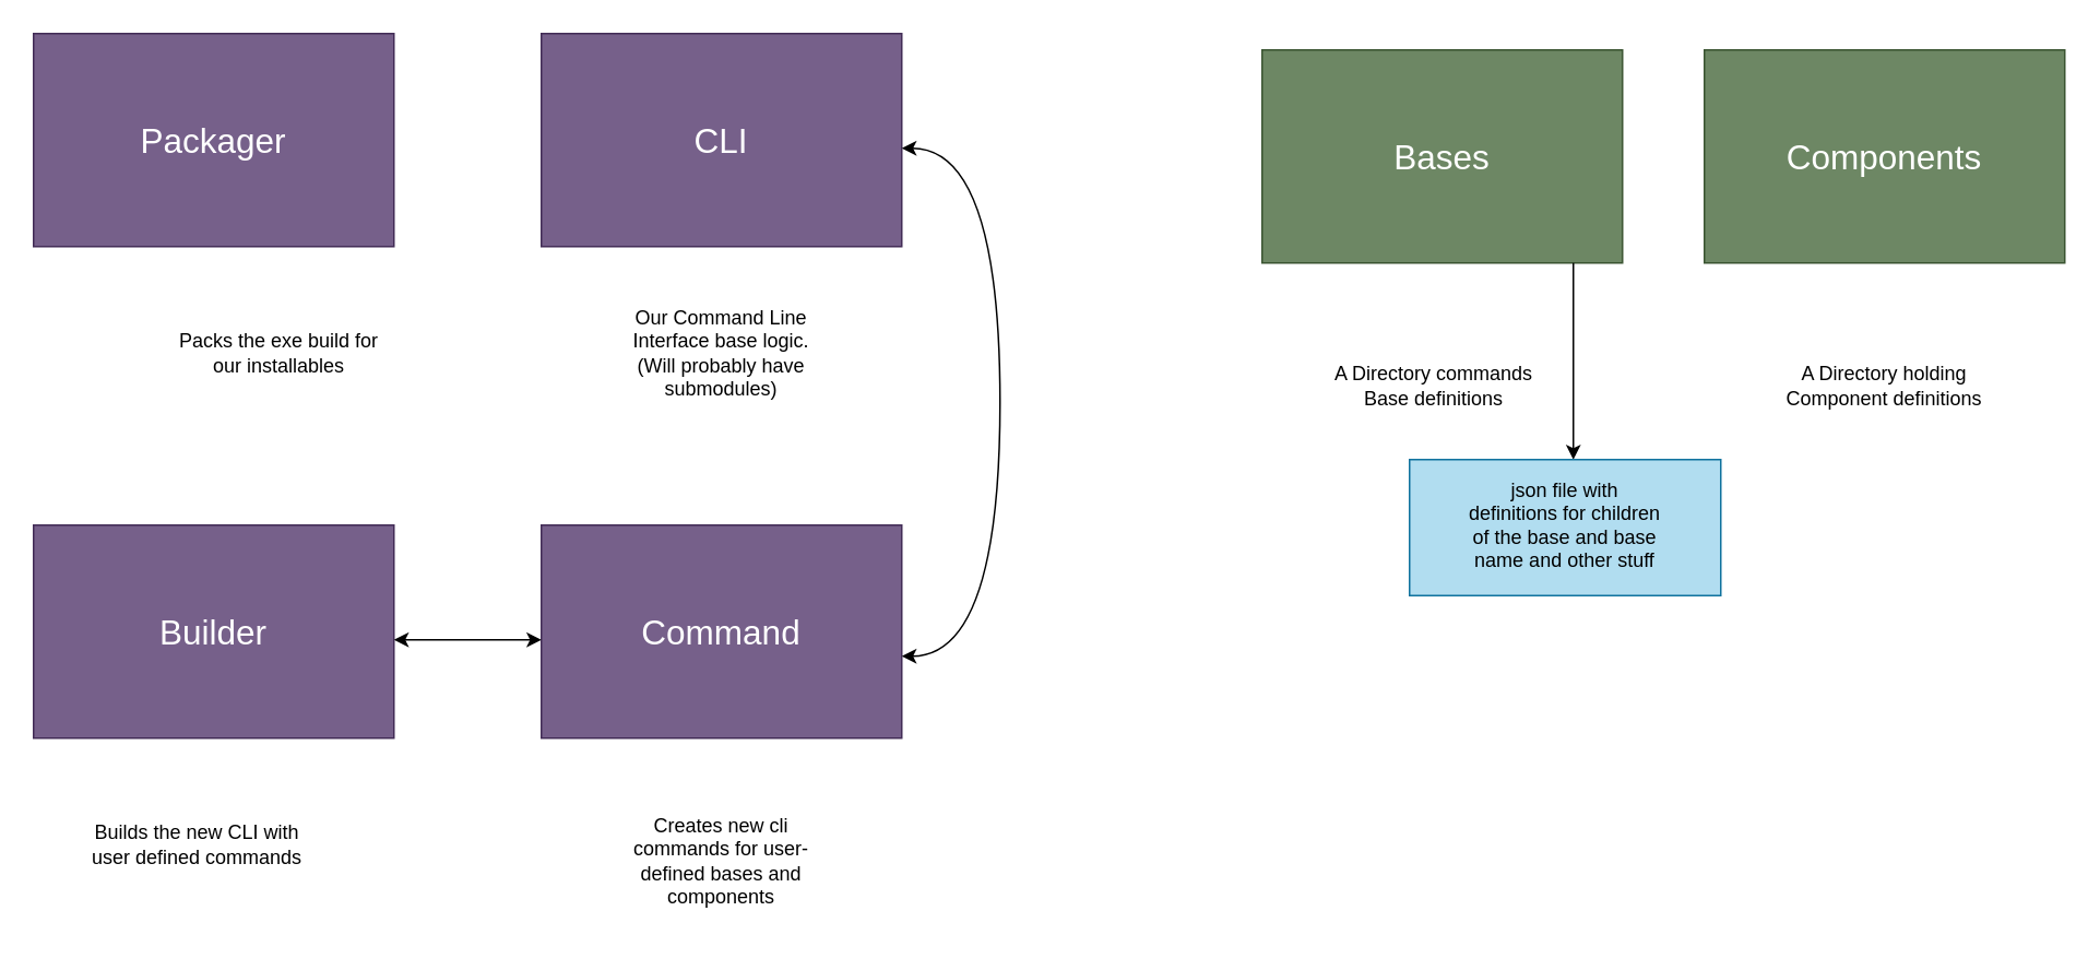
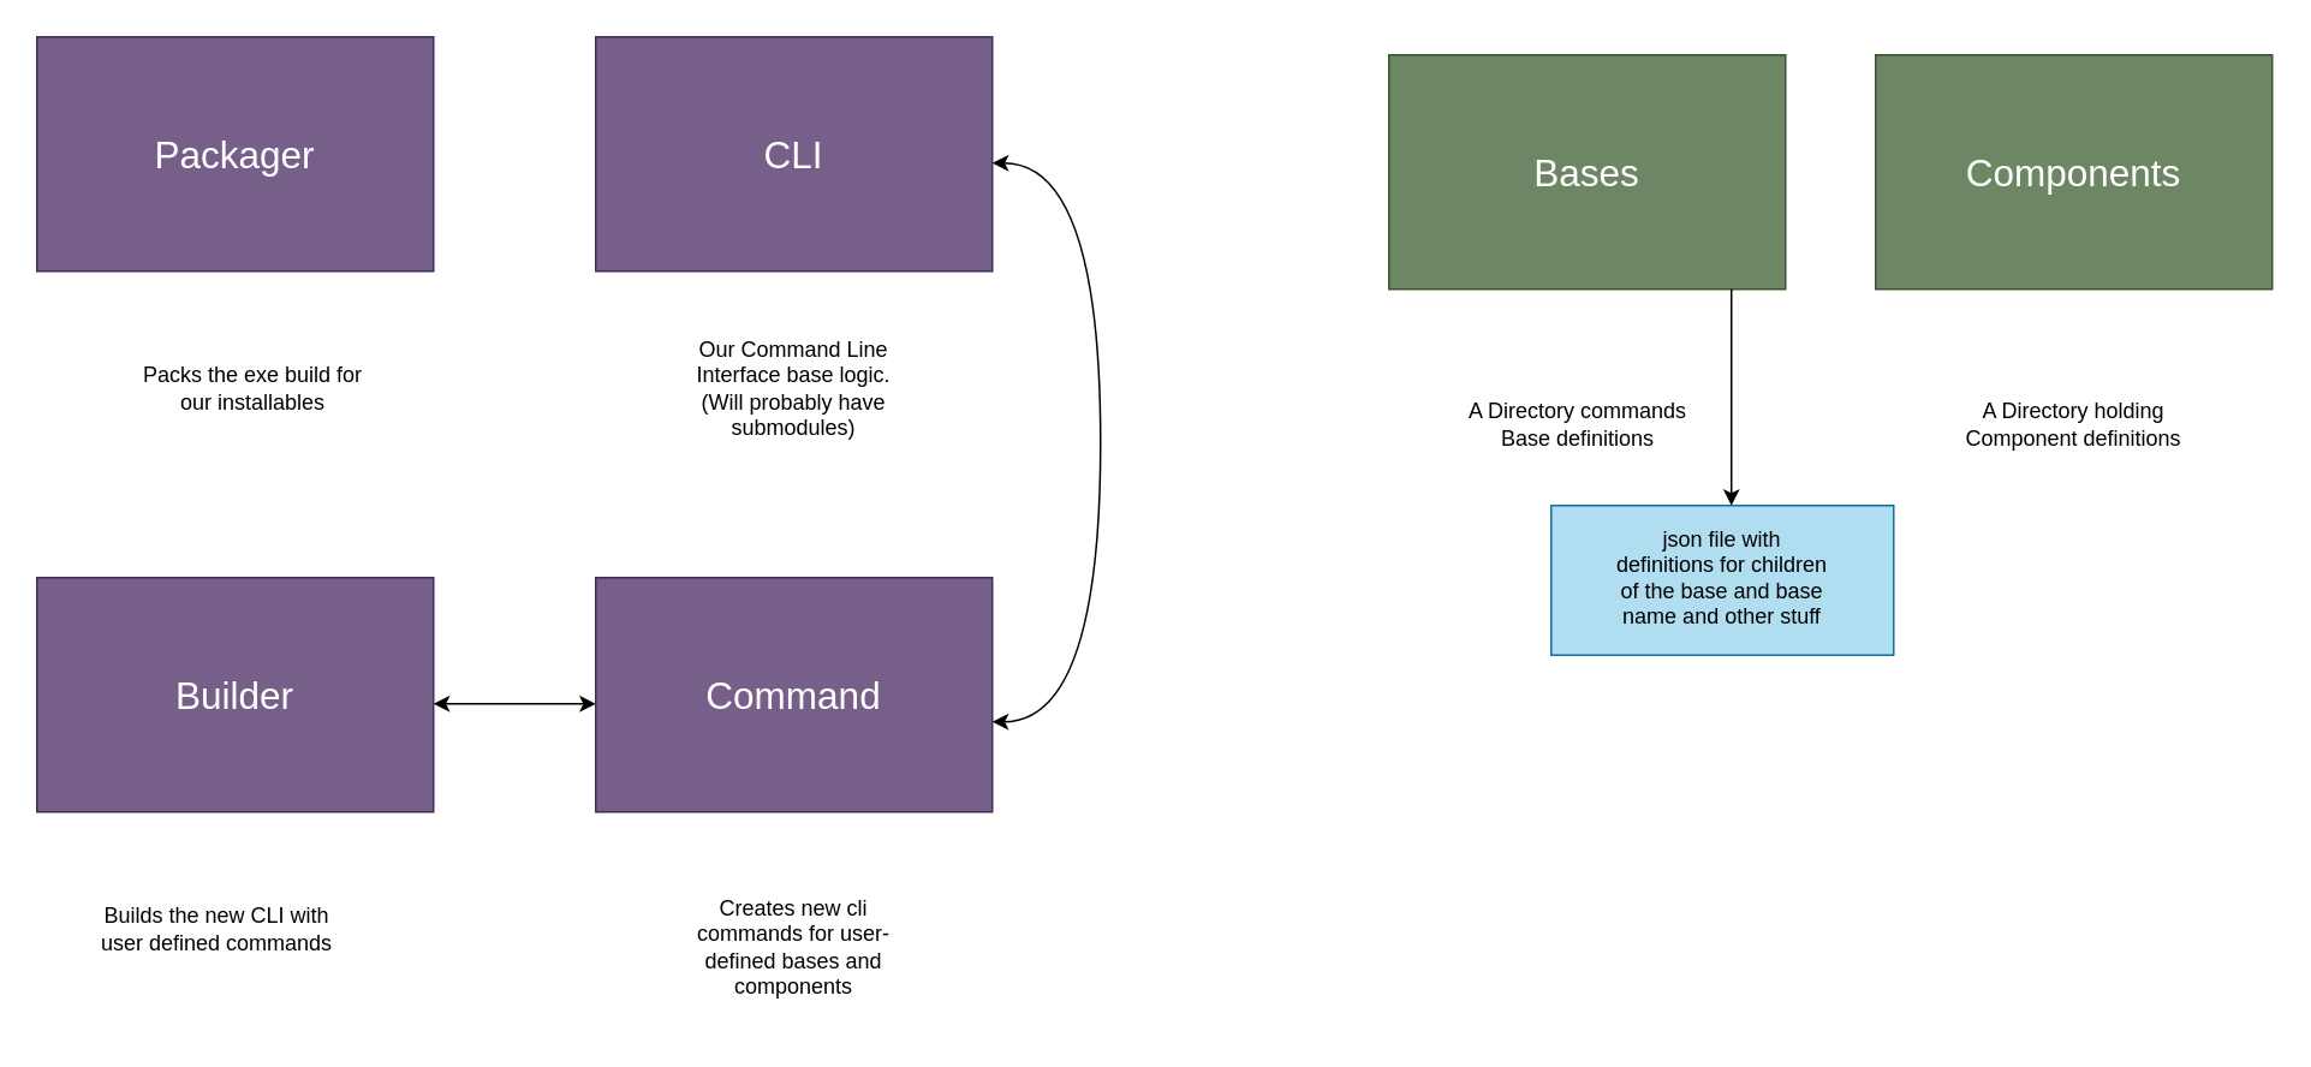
  <mxCell id="0" />
  <mxCell id="1" parent="0" />
  <mxCell id="2" value="" style="group;fillColor=#76608a;strokeColor=#432D57;fontColor=#ffffff;" parent="1" vertex="1" connectable="0"><mxGeometry x="20" y="20" width="220" height="130" as="geometry" /></mxCell>
  <mxCell id="3" value="&lt;div style=&quot;font-size: 21px&quot;&gt;&lt;font style=&quot;font-size: 21px&quot; color=&quot;#ffffff&quot;&gt;Packager&lt;/font&gt;&lt;/div&gt;" style="text;html=1;strokeColor=none;fillColor=none;align=center;verticalAlign=middle;whiteSpace=wrap;rounded=0;" parent="2" vertex="1"><mxGeometry x="90" y="55" width="40" height="20" as="geometry" /></mxCell>
  <mxCell id="4" value="" style="group;fillColor=#76608a;strokeColor=#432D57;fontColor=#ffffff;" vertex="1" connectable="0" parent="1"><mxGeometry x="330" y="20" width="220" height="130" as="geometry" /></mxCell>
  <mxCell id="5" value="&lt;div style=&quot;font-size: 21px&quot;&gt;&lt;font style=&quot;font-size: 21px&quot; color=&quot;#ffffff&quot;&gt;CLI&lt;/font&gt;&lt;/div&gt;" style="text;html=1;strokeColor=none;fillColor=none;align=center;verticalAlign=middle;whiteSpace=wrap;rounded=0;" vertex="1" parent="4"><mxGeometry x="90" y="55" width="40" height="20" as="geometry" /></mxCell>
  <mxCell id="6" value="" style="group;fillColor=#6d8764;strokeColor=#3A5431;fontColor=#ffffff;" vertex="1" connectable="0" parent="1"><mxGeometry x="770" y="30" width="220" height="130" as="geometry" /></mxCell>
  <mxCell id="7" value="&lt;div style=&quot;font-size: 21px&quot;&gt;&lt;font style=&quot;font-size: 21px&quot; color=&quot;#ffffff&quot;&gt;Bases&lt;/font&gt;&lt;/div&gt;" style="text;html=1;strokeColor=none;fillColor=none;align=center;verticalAlign=middle;whiteSpace=wrap;rounded=0;" vertex="1" parent="6"><mxGeometry x="90" y="55" width="40" height="20" as="geometry" /></mxCell>
  <mxCell id="8" value="" style="group;fillColor=#6d8764;strokeColor=#3A5431;fontColor=#ffffff;" vertex="1" connectable="0" parent="1"><mxGeometry x="1040" y="30" width="220" height="130" as="geometry" /></mxCell>
  <mxCell id="9" value="&lt;div style=&quot;font-size: 21px&quot;&gt;&lt;font style=&quot;font-size: 21px&quot; color=&quot;#ffffff&quot;&gt;Components&lt;/font&gt;&lt;/div&gt;" style="text;html=1;strokeColor=none;fillColor=none;align=center;verticalAlign=middle;whiteSpace=wrap;rounded=0;" vertex="1" parent="8"><mxGeometry x="90" y="55" width="40" height="20" as="geometry" /></mxCell>
  <mxCell id="10" value="" style="group;fillColor=#76608a;strokeColor=#432D57;fontColor=#ffffff;" vertex="1" connectable="0" parent="1"><mxGeometry x="330" y="320" width="220" height="130" as="geometry" /></mxCell>
  <mxCell id="11" value="&lt;div style=&quot;font-size: 21px&quot;&gt;&lt;font color=&quot;#ffffff&quot;&gt;Command&lt;/font&gt;&lt;/div&gt;" style="text;html=1;strokeColor=none;fillColor=none;align=center;verticalAlign=middle;whiteSpace=wrap;rounded=0;" vertex="1" parent="10"><mxGeometry x="90" y="55" width="40" height="20" as="geometry" /></mxCell>
- <mxCell id="12" value="Packs the exe build for our installables" style="text;html=1;strokeColor=none;fillColor=none;align=center;verticalAlign=middle;whiteSpace=wrap;rounded=0;" vertex="1" parent="1"><mxGeometry x="100" y="170" width="140" height="90" as="geometry" /></mxCell>
+ <mxCell id="12" value="Packs the exe build for our installables" style="text;html=1;strokeColor=none;fillColor=none;align=center;verticalAlign=middle;whiteSpace=wrap;rounded=0;" vertex="1" parent="1"><mxGeometry x="70" y="170" width="140" height="90" as="geometry" /></mxCell>
  <mxCell id="13" value="Our Command Line Interface base logic. (Will probably have submodules)" style="text;html=1;strokeColor=none;fillColor=none;align=center;verticalAlign=middle;whiteSpace=wrap;rounded=0;" vertex="1" parent="1"><mxGeometry x="375" y="170" width="130" height="90" as="geometry" /></mxCell>
  <mxCell id="14" value="Creates new cli commands for user-defined bases and components" style="text;html=1;strokeColor=none;fillColor=none;align=center;verticalAlign=middle;whiteSpace=wrap;rounded=0;" vertex="1" parent="1"><mxGeometry x="370" y="480" width="140" height="90" as="geometry" /></mxCell>
  <mxCell id="15" value="" style="group;fillColor=#76608a;strokeColor=#432D57;fontColor=#ffffff;" vertex="1" connectable="0" parent="1"><mxGeometry x="20" y="320" width="220" height="130" as="geometry" /></mxCell>
  <mxCell id="16" value="&lt;div style=&quot;font-size: 21px&quot;&gt;&lt;font style=&quot;font-size: 21px&quot; color=&quot;#ffffff&quot;&gt;Builder&lt;/font&gt;&lt;/div&gt;" style="text;html=1;strokeColor=none;fillColor=none;align=center;verticalAlign=middle;whiteSpace=wrap;rounded=0;" vertex="1" parent="15"><mxGeometry x="90" y="55" width="40" height="20" as="geometry" /></mxCell>
  <mxCell id="17" value="Builds the new CLI with user defined commands" style="text;html=1;strokeColor=none;fillColor=none;align=center;verticalAlign=middle;whiteSpace=wrap;rounded=0;" vertex="1" parent="1"><mxGeometry x="50" y="470" width="140" height="90" as="geometry" /></mxCell>
  <mxCell id="18" value="" style="endArrow=classic;startArrow=classic;html=1;" edge="1" parent="1"><mxGeometry width="50" height="50" relative="1" as="geometry"><mxPoint x="240" y="390" as="sourcePoint" /><mxPoint x="330" y="390" as="targetPoint" /></mxGeometry></mxCell>
  <mxCell id="19" value="" style="endArrow=classic;startArrow=classic;html=1;edgeStyle=orthogonalEdgeStyle;curved=1;" edge="1" parent="1"><mxGeometry width="50" height="50" relative="1" as="geometry"><mxPoint x="550" y="400" as="sourcePoint" /><mxPoint x="550" y="90" as="targetPoint" /><Array as="points"><mxPoint x="610" y="400" /><mxPoint x="610" y="90" /></Array></mxGeometry></mxCell>
  <mxCell id="20" value="A Directory commands Base definitions" style="text;html=1;strokeColor=none;fillColor=none;align=center;verticalAlign=middle;whiteSpace=wrap;rounded=0;" vertex="1" parent="1"><mxGeometry x="810" y="190" width="130" height="90" as="geometry" /></mxCell>
  <mxCell id="21" value="A Directory holding Component definitions" style="text;html=1;strokeColor=none;fillColor=none;align=center;verticalAlign=middle;whiteSpace=wrap;rounded=0;" vertex="1" parent="1"><mxGeometry x="1085" y="190" width="130" height="90" as="geometry" /></mxCell>
  <mxCell id="22" value="" style="endArrow=classic;html=1;" edge="1" parent="1"><mxGeometry width="50" height="50" relative="1" as="geometry"><mxPoint x="960" y="160" as="sourcePoint" /><mxPoint x="960" y="280" as="targetPoint" /></mxGeometry></mxCell>
  <mxCell id="23" value="" style="rounded=0;whiteSpace=wrap;html=1;fillColor=#b1ddf0;strokeColor=#10739e;" vertex="1" parent="1"><mxGeometry x="860" y="280" width="190" height="83" as="geometry" /></mxCell>
  <mxCell id="24" value="json file with definitions for children of the base and base name and other stuff" style="text;html=1;strokeColor=none;fillColor=none;align=center;verticalAlign=middle;whiteSpace=wrap;rounded=0;" vertex="1" parent="1"><mxGeometry x="895" y="310" width="120" height="20" as="geometry" /></mxCell>
